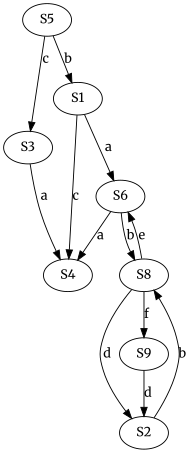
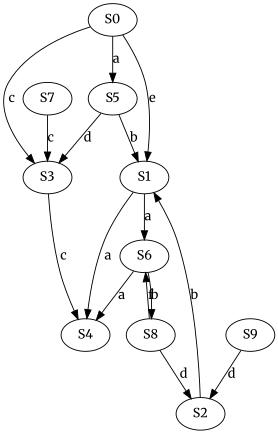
  strict digraph {
    fontname=Merriweather
    node [fontname=Merriweather]
    edge [fontname=Merriweather]
+   S0
    S5
    S3
    S1
    S4
    S6
+   S7
    S8
    S2
    S9
-   S5 -> S3 [label=c]
+   S0 -> S5 [label=a]
+   S0 -> S3 [label=c]
+   S0 -> S1 [label=e]
+   S5 -> S3 [label=d]
    S5 -> S1 [label=b]
-   S3 -> S4 [label=a]
-   S1 -> S4 [label=c]
+   S3 -> S4 [label=c]
+   S1 -> S4 [label=a]
    S1 -> S6 [label=a]
    S6 -> S4 [label=a]
    S6 -> S8 [label=b]
-   S8 -> S6 [label=e]
+   S7 -> S3 [label=c]
+   S8 -> S6 [label=f]
    S8 -> S2 [label=d]
-   S8 -> S9 [label=f]
-   S2 -> S8 [label=b]
+   S2 -> S1 [label=b]
    S9 -> S2 [label=d]
  }
